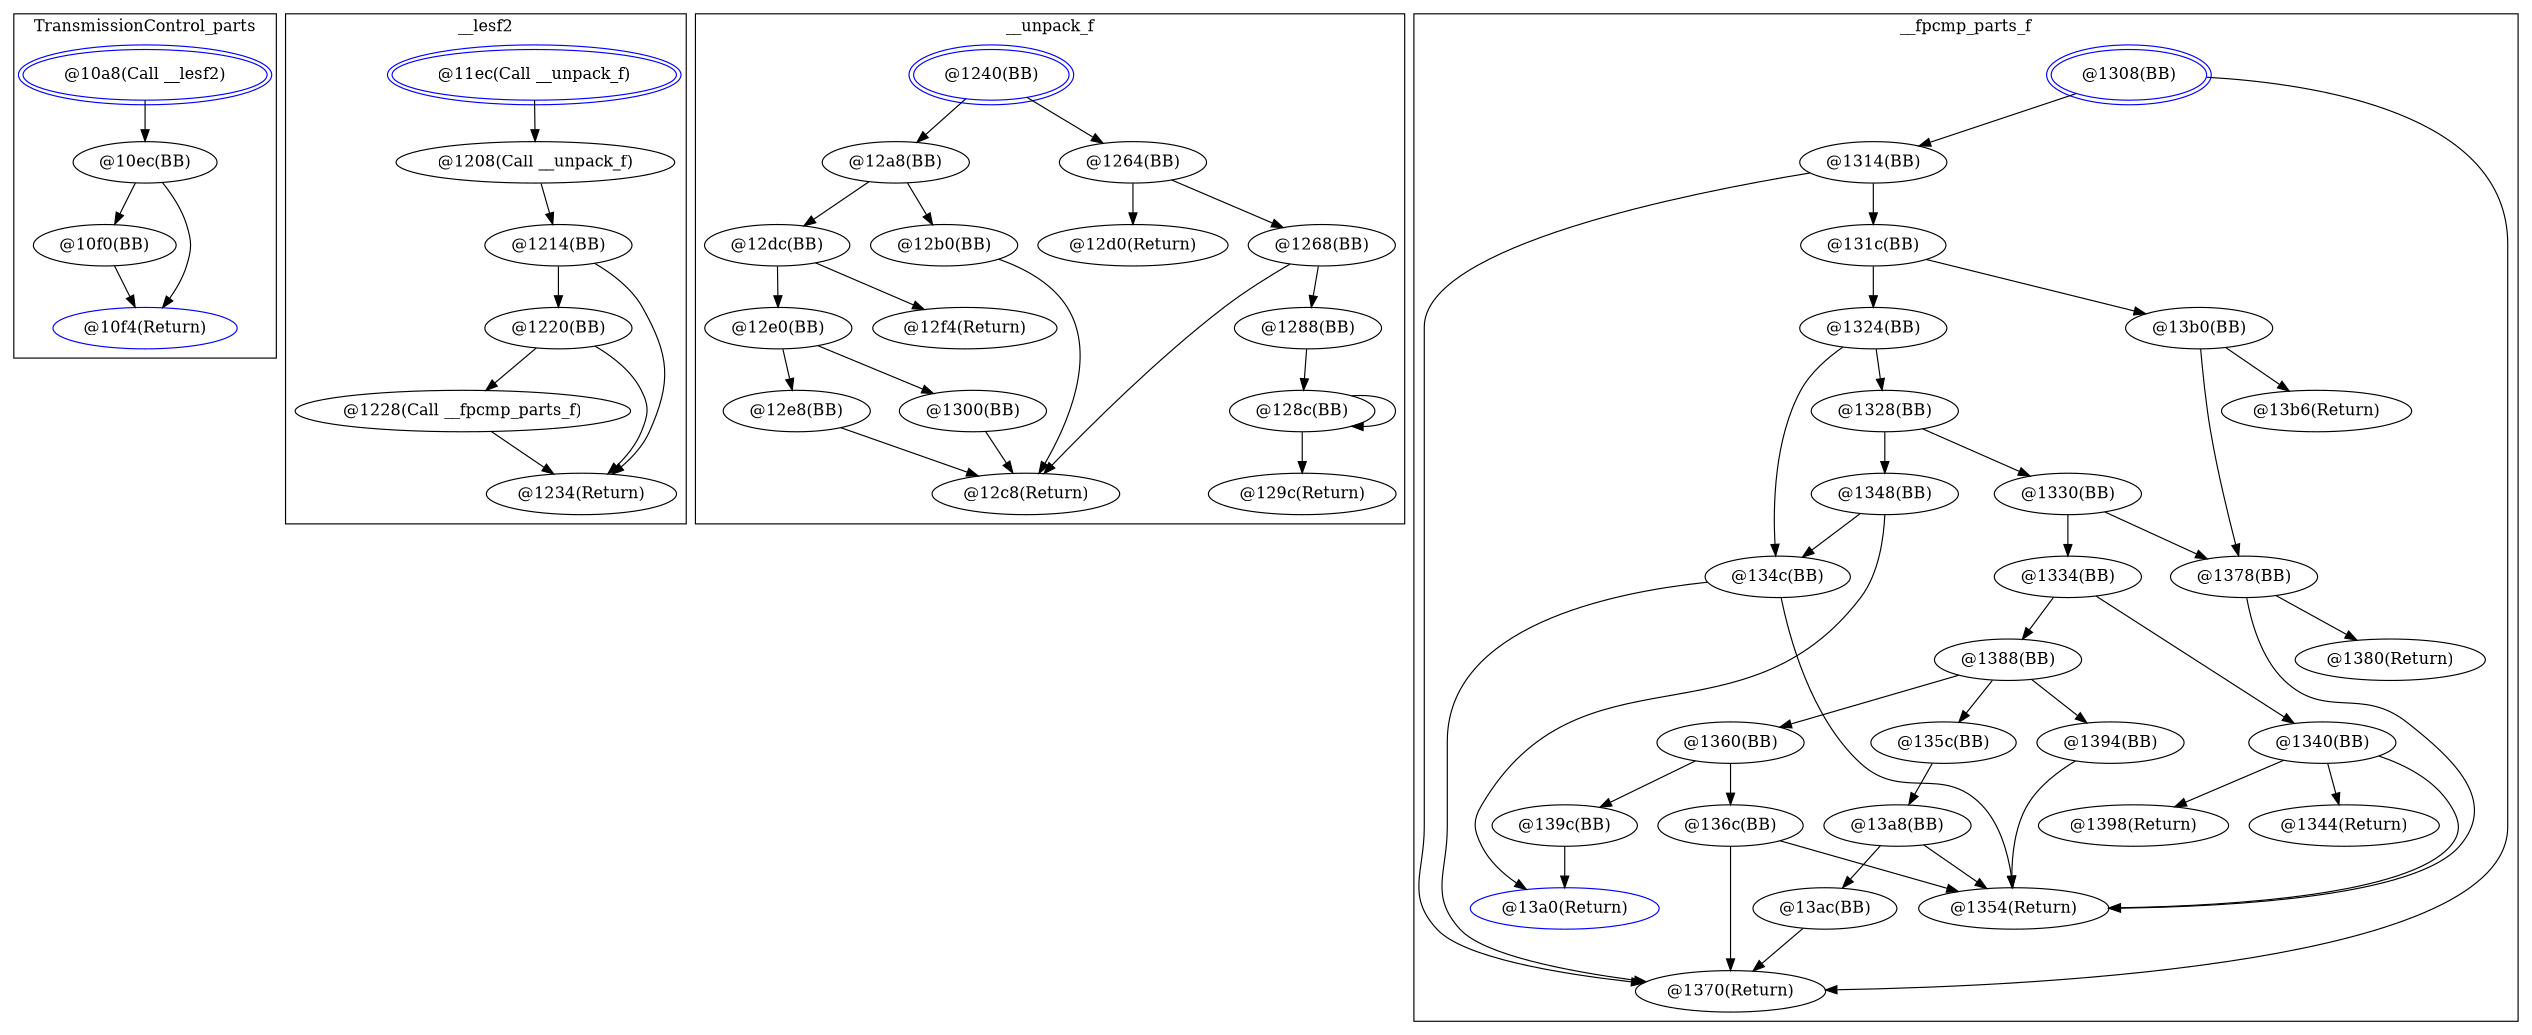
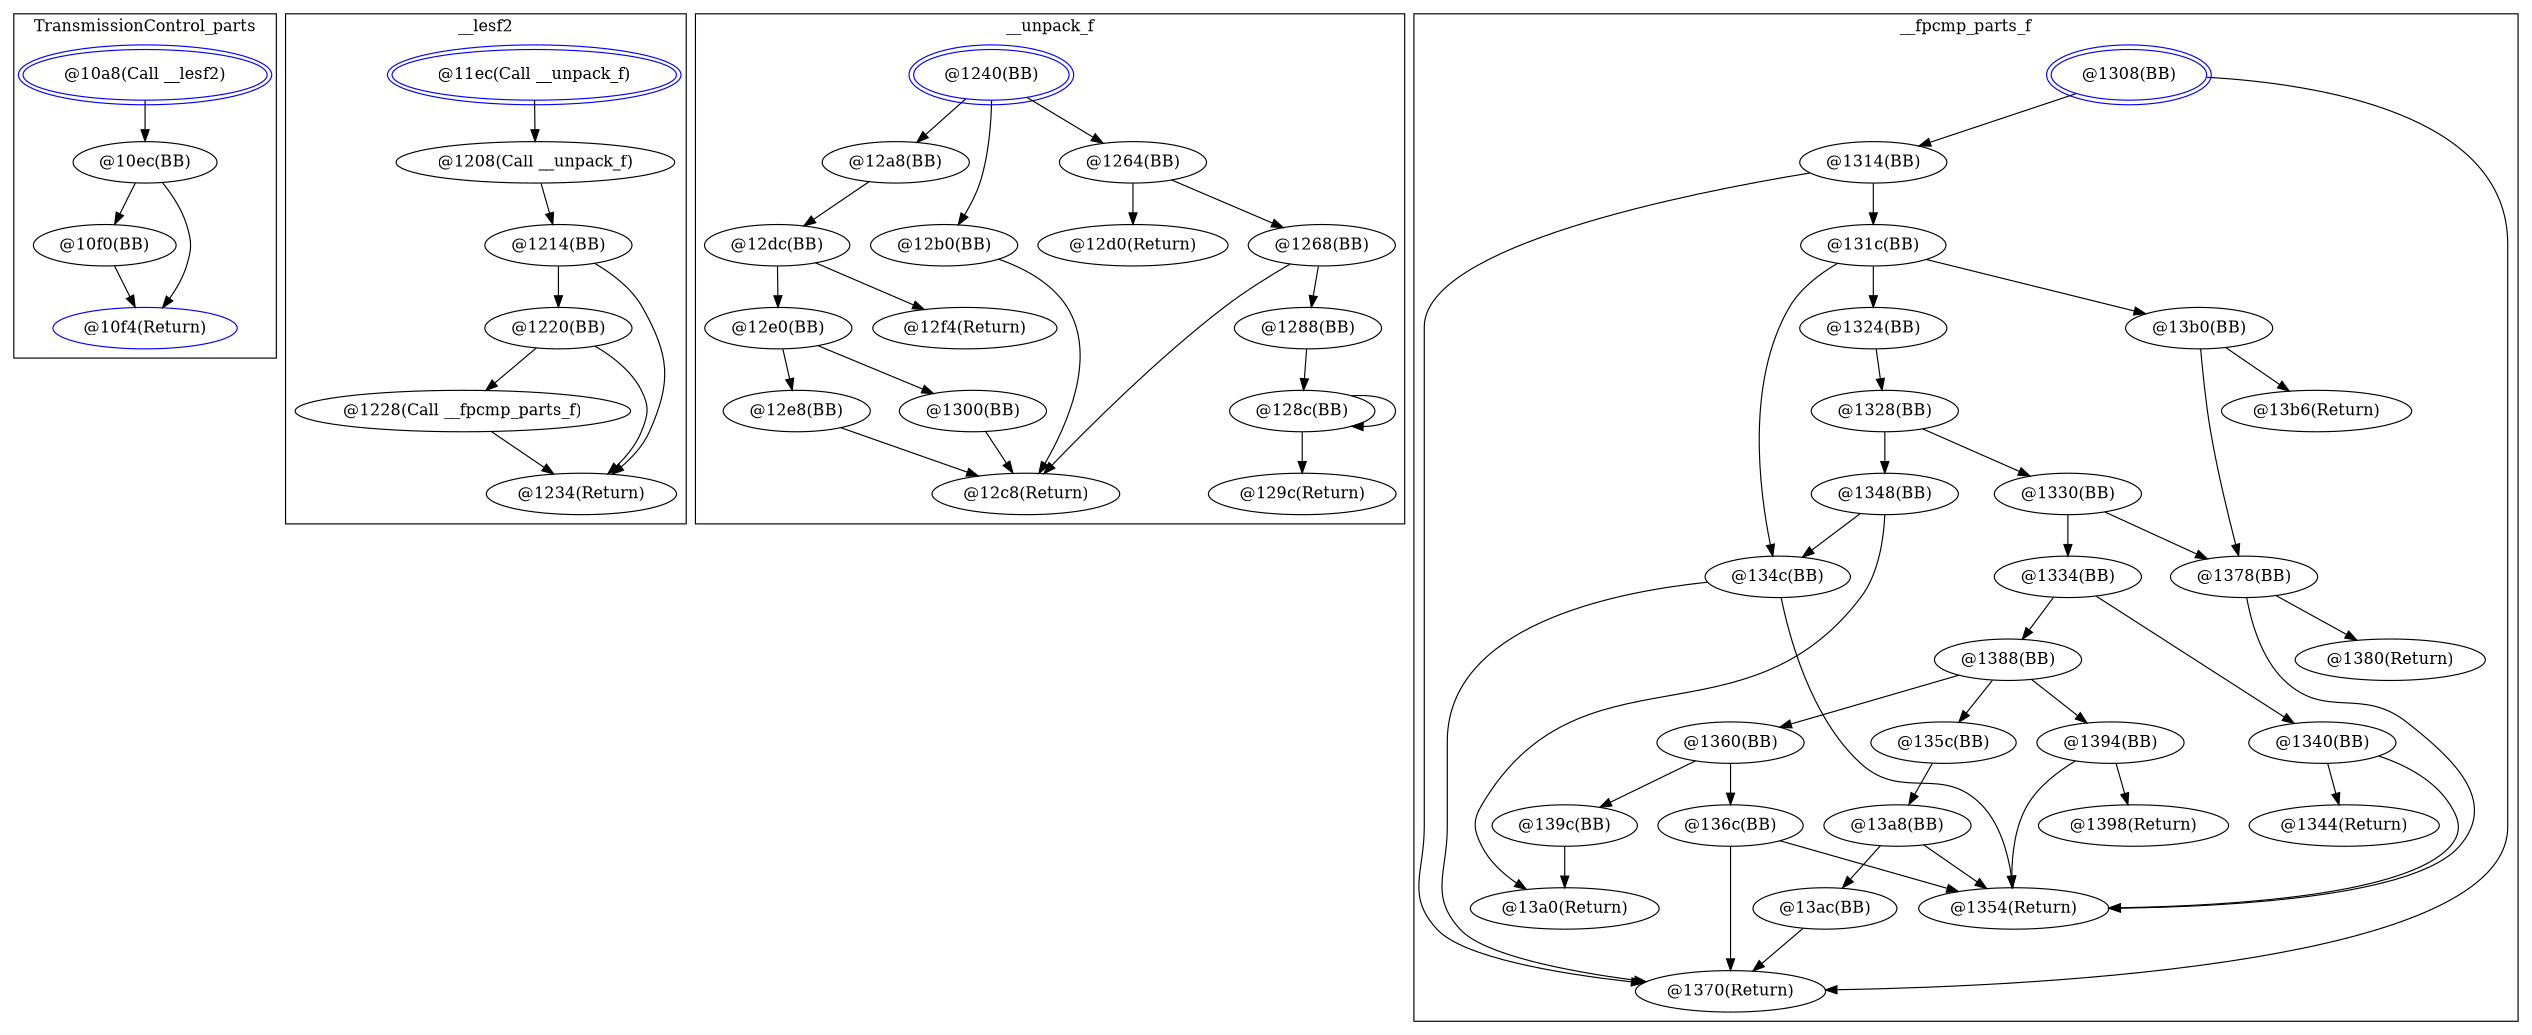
  digraph {
    n1 [color=blue label="@10a8(Call __lesf2)" peripheries=2]
    n2 [label="@10ec(BB)"]
    n3 [label="@10f0(BB)"]
    n4 [color=blue label="@10f4(Return)"]
    n5 [color=blue label="@11ec(Call __unpack_f)" peripheries=2]
    n6 [label="@1208(Call __unpack_f)"]
    n7 [label="@1214(BB)"]
    n8 [label="@1220(BB)"]
    n9 [label="@1228(Call __fpcmp_parts_f)"]
    n10 [label="@1234(Return)"]
    n11 [color=blue label="@1240(BB)" peripheries=2]
    n12 [label="@1264(BB)"]
    n13 [label="@1268(BB)"]
    n14 [label="@1288(BB)"]
    n15 [label="@128c(BB)"]
    n16 [label="@129c(Return)"]
    n17 [label="@12a8(BB)"]
    n18 [label="@12b0(BB)"]
    n19 [label="@12c8(Return)"]
    n20 [label="@12d0(Return)"]
    n21 [label="@12dc(BB)"]
    n22 [label="@12e0(BB)"]
    n23 [label="@12e8(BB)"]
    n24 [label="@12f4(Return)"]
    n25 [label="@1300(BB)"]
    n26 [color=blue label="@1308(BB)" peripheries=2]
    n27 [label="@1314(BB)"]
    n28 [label="@131c(BB)"]
    n29 [label="@1324(BB)"]
    n30 [label="@1328(BB)"]
    n31 [label="@1330(BB)"]
    n32 [label="@1334(BB)"]
    n33 [label="@1340(BB)"]
    n34 [label="@1344(Return)"]
    n35 [label="@1348(BB)"]
    n36 [label="@134c(BB)"]
    n37 [label="@1354(Return)"]
    n38 [label="@135c(BB)"]
    n39 [label="@1360(BB)"]
    n40 [label="@136c(BB)"]
    n41 [label="@1370(Return)"]
    n42 [label="@1378(BB)"]
    n43 [label="@1380(Return)"]
    n44 [label="@1388(BB)"]
    n45 [label="@1394(BB)"]
    n46 [label="@1398(Return)"]
    n47 [label="@139c(BB)"]
-   n48 [label="@13a0(Return)" color=blue]
+   n48 [label="@13a0(Return)"]
    n49 [label="@13a8(BB)"]
    n50 [label="@13ac(BB)"]
    n51 [label="@13b0(BB)"]
    n52 [label="@13b6(Return)"]
    subgraph cluster_1 {
      label=TransmissionControl_parts
      n1
      n2
      n3
      n4
    }
    subgraph cluster_2 {
      label=__lesf2
      n5
      n6
      n7
      n8
      n9
      n10
    }
    subgraph cluster_3 {
      label=__unpack_f
      n11
      n12
      n13
      n14
      n15
      n16
      n17
      n18
      n19
      n20
      n21
      n22
      n23
      n24
      n25
    }
    subgraph cluster_4 {
      label=__fpcmp_parts_f
      n26
      n27
      n28
      n29
      n30
      n31
      n32
      n33
      n34
      n35
      n36
      n37
      n38
      n39
      n40
      n41
      n42
      n43
      n44
      n45
      n46
      n47
      n48
      n49
      n50
      n51
      n52
    }
    n1 -> n2
    n2 -> n3
    n2 -> n4
    n3 -> n4
    n5 -> n6
    n6 -> n7
    n7 -> n8
    n7 -> n10
    n8 -> n9
    n8 -> n10
    n9 -> n10
    n11 -> n12
    n11 -> n17
    n12 -> n13
    n12 -> n20
    n13 -> n14
    n13 -> n19
    n14 -> n15
    n15 -> n15
    n15 -> n16
-   n17 -> n18
+   n11 -> n18
    n17 -> n21
    n18 -> n19
    n21 -> n22
    n21 -> n24
    n22 -> n23
    n22 -> n25
    n23 -> n19
    n25 -> n19
    n26 -> n27
    n26 -> n41
    n27 -> n28
    n27 -> n41
    n28 -> n29
    n28 -> n51
    n29 -> n30
-   n29 -> n36
+   n28 -> n36
    n30 -> n31
    n30 -> n35
    n31 -> n32
    n31 -> n42
    n32 -> n33
    n32 -> n44
    n33 -> n34
    n33 -> n37
    n35 -> n36
    n35 -> n48
    n36 -> n37
    n36 -> n41
    n38 -> n49
    n39 -> n40
    n39 -> n47
    n40 -> n37
    n40 -> n41
    n42 -> n37
    n42 -> n43
    n44 -> n38
    n44 -> n39
    n44 -> n45
    n45 -> n37
-   n33 -> n46
+   n45 -> n46
    n47 -> n48
    n49 -> n37
    n49 -> n50
    n50 -> n41
    n51 -> n42
    n51 -> n52
  }
